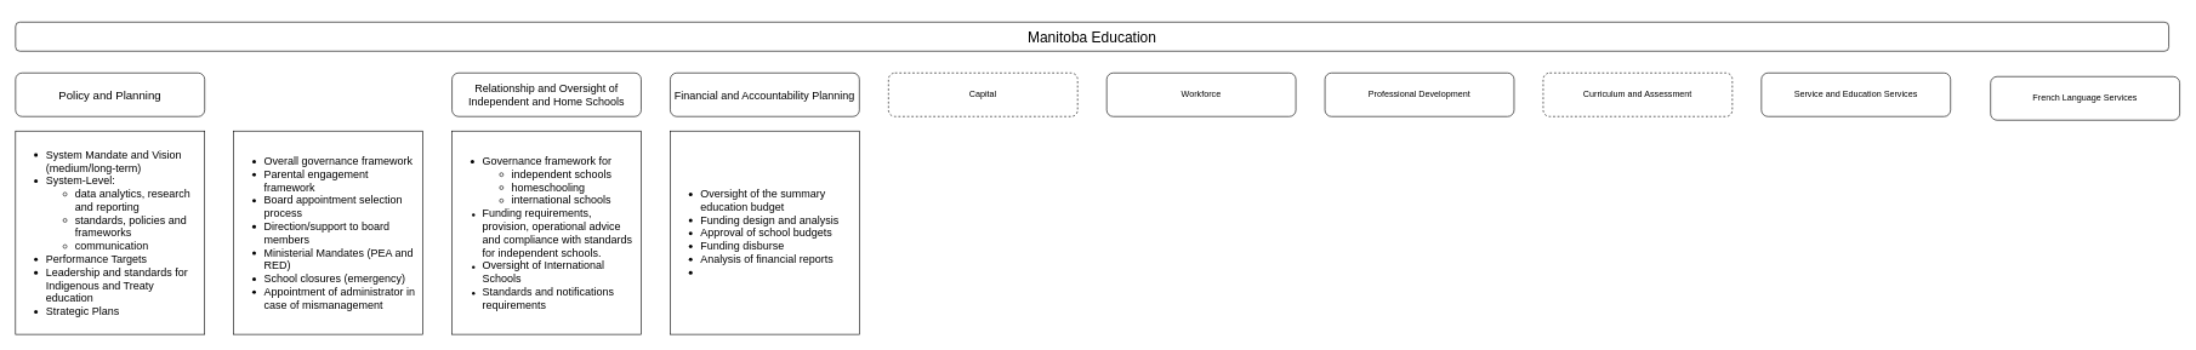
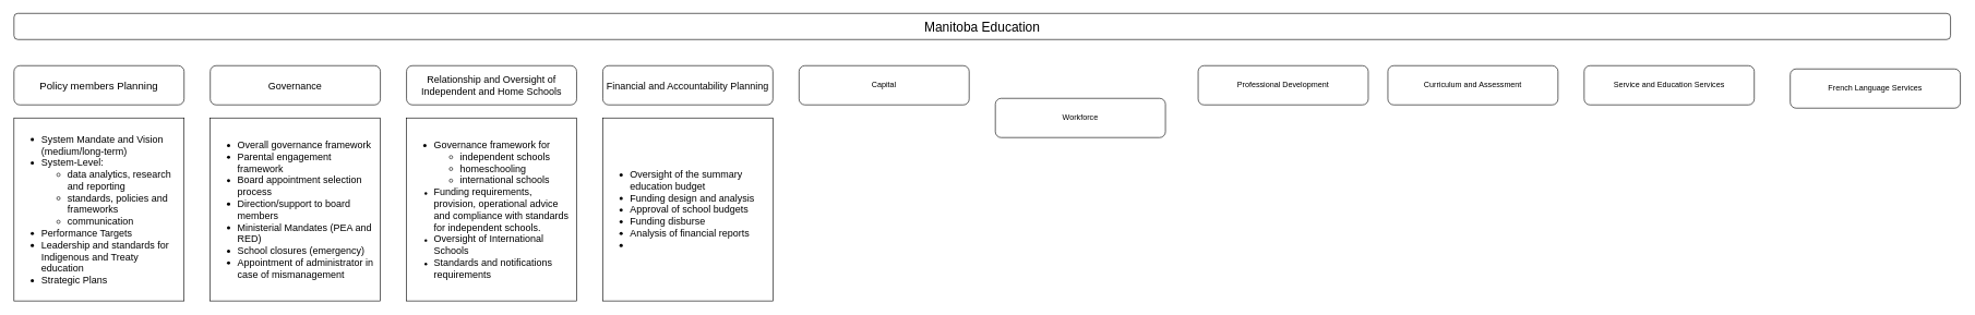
  <mxCell id="0" />
  <mxCell id="1" parent="0" />
- <mxCell id="2" value="&lt;font style=&quot;font-size: 20px&quot;&gt;Manitoba Education&lt;/font&gt;" style="rounded=1;whiteSpace=wrap;html=1;" vertex="1" parent="1"><mxGeometry x="20" y="30" width="2960" height="40" as="geometry" /></mxCell>
- <mxCell id="3" value="&lt;font style=&quot;font-size: 16px&quot;&gt;Policy and Planning&lt;/font&gt;" style="rounded=1;whiteSpace=wrap;html=1;" vertex="1" parent="1"><mxGeometry x="20" y="100" width="260" height="60" as="geometry" /></mxCell>
+ <mxCell id="2" value="&lt;font style=&quot;font-size: 20px&quot;&gt;Manitoba Education&lt;/font&gt;" style="rounded=1;whiteSpace=wrap;html=1;" vertex="1" parent="1"><mxGeometry x="20" y="20" width="2960" height="40" as="geometry" /></mxCell>
+ <mxCell id="3" value="&lt;font style=&quot;font-size: 16px&quot;&gt;Policy members Planning&lt;/font&gt;" style="rounded=1;whiteSpace=wrap;html=1;" vertex="1" parent="1"><mxGeometry x="20" y="100" width="260" height="60" as="geometry" /></mxCell>
+ <mxCell id="4" value="&lt;font style=&quot;font-size: 15px&quot;&gt;Governance&lt;/font&gt;" style="rounded=1;whiteSpace=wrap;html=1;" vertex="1" parent="1"><mxGeometry x="320" y="100" width="260" height="60" as="geometry" /></mxCell>
  <mxCell id="5" value="&lt;span style=&quot;font-size: 15px&quot;&gt;Relationship and Oversight of Independent and Home Schools&lt;/span&gt;" style="rounded=1;whiteSpace=wrap;html=1;" vertex="1" parent="1"><mxGeometry x="620" y="100" width="260" height="60" as="geometry" /></mxCell>
  <mxCell id="6" value="&lt;font style=&quot;font-size: 15px&quot;&gt;Financial and Accountability Planning&lt;/font&gt;" style="rounded=1;whiteSpace=wrap;html=1;" vertex="1" parent="1"><mxGeometry x="920" y="100" width="260" height="60" as="geometry" /></mxCell>
- <mxCell id="7" value="Capital" style="rounded=1;whiteSpace=wrap;html=1;dashed=1;" vertex="1" parent="1"><mxGeometry x="1220" y="100" width="260" height="60" as="geometry" /></mxCell>
- <mxCell id="8" value="Workforce" style="rounded=1;whiteSpace=wrap;html=1;" vertex="1" parent="1"><mxGeometry x="1520" y="100" width="260" height="60" as="geometry" /></mxCell>
- <mxCell id="9" value="Professional Development" style="rounded=1;whiteSpace=wrap;html=1;" vertex="1" parent="1"><mxGeometry x="1820" y="100" width="260" height="60" as="geometry" /></mxCell>
- <mxCell id="10" value="Curriculum and Assessment" style="rounded=1;whiteSpace=wrap;html=1;dashed=1;" vertex="1" parent="1"><mxGeometry x="2120" y="100" width="260" height="60" as="geometry" /></mxCell>
+ <mxCell id="7" value="Capital" style="rounded=1;whiteSpace=wrap;html=1;" vertex="1" parent="1"><mxGeometry x="1220" y="100" width="260" height="60" as="geometry" /></mxCell>
+ <mxCell id="8" value="Workforce" style="rounded=1;whiteSpace=wrap;html=1;" vertex="1" parent="1"><mxGeometry x="1520" y="150" width="260" height="60" as="geometry" /></mxCell>
+ <mxCell id="9" value="Professional Development" style="rounded=1;whiteSpace=wrap;html=1;" vertex="1" parent="1"><mxGeometry x="1830" y="100" width="260" height="60" as="geometry" /></mxCell>
+ <mxCell id="10" value="Curriculum and Assessment" style="rounded=1;whiteSpace=wrap;html=1;" vertex="1" parent="1"><mxGeometry x="2120" y="100" width="260" height="60" as="geometry" /></mxCell>
  <mxCell id="11" value="Service and Education Services" style="rounded=1;whiteSpace=wrap;html=1;" vertex="1" parent="1"><mxGeometry x="2420" y="100" width="260" height="60" as="geometry" /></mxCell>
  <mxCell id="12" value="French Language Services" style="rounded=1;whiteSpace=wrap;html=1;" vertex="1" parent="1"><mxGeometry x="2735" y="105" width="260" height="60" as="geometry" /></mxCell>
  <mxCell id="13" value="&lt;ul style=&quot;font-size: 15px&quot;&gt;&lt;li&gt;System Mandate and Vision (medium/long-term)&lt;/li&gt;&lt;li&gt;System-Level:&lt;/li&gt;&lt;ul&gt;&lt;li&gt;data analytics, research and reporting&lt;/li&gt;&lt;li&gt;standards, policies and frameworks&lt;/li&gt;&lt;li&gt;communication&lt;/li&gt;&lt;/ul&gt;&lt;li&gt;Performance Targets&lt;/li&gt;&lt;li&gt;Leadership and standards for Indigenous and Treaty education&lt;/li&gt;&lt;li&gt;Strategic Plans&lt;/li&gt;&lt;/ul&gt;" style="rounded=0;whiteSpace=wrap;html=1;align=left;perimeterSpacing=0;spacingRight=3;" vertex="1" parent="1"><mxGeometry x="20" y="180" width="260" height="280" as="geometry" /></mxCell>
  <mxCell id="14" value="&lt;ul style=&quot;font-size: 15px&quot;&gt;&lt;li&gt;Overall governance framework&lt;/li&gt;&lt;li&gt;Parental engagement framework&lt;/li&gt;&lt;li&gt;Board appointment selection process&lt;/li&gt;&lt;li&gt;Direction/support to board members&lt;/li&gt;&lt;li&gt;Ministerial Mandates (PEA and RED)&lt;/li&gt;&lt;li&gt;School closures (emergency)&lt;/li&gt;&lt;li&gt;Appointment of administrator in case of mismanagement&lt;/li&gt;&lt;/ul&gt;" style="rounded=0;whiteSpace=wrap;html=1;align=left;spacingRight=4;" vertex="1" parent="1"><mxGeometry x="320" y="180" width="260" height="280" as="geometry" /></mxCell>
  <mxCell id="15" value="&lt;ul&gt;&lt;li style=&quot;font-size: 15px&quot;&gt;Governance framework for&amp;nbsp;&lt;/li&gt;&lt;ul style=&quot;font-size: 15px&quot;&gt;&lt;li&gt;independent schools&lt;/li&gt;&lt;li&gt;homeschooling&lt;/li&gt;&lt;li&gt;international schools&lt;/li&gt;&lt;/ul&gt;&lt;li&gt;&lt;span style=&quot;font-size: 15px&quot;&gt;Funding requirements, provision, operational advice and compliance with standards for independent schools.&lt;/span&gt;&lt;/li&gt;&lt;li&gt;&lt;span style=&quot;font-size: 15px&quot;&gt;Oversight of International Schools&lt;/span&gt;&lt;/li&gt;&lt;li&gt;&lt;span style=&quot;font-size: 15px&quot;&gt;Standards and notifications requirements&lt;/span&gt;&lt;/li&gt;&lt;/ul&gt;" style="rounded=0;whiteSpace=wrap;html=1;align=left;perimeterSpacing=0;spacingRight=3;" vertex="1" parent="1"><mxGeometry x="620" y="180" width="260" height="280" as="geometry" /></mxCell>
  <mxCell id="16" value="&lt;ul style=&quot;font-size: 15px&quot;&gt;&lt;li&gt;Oversight of the summary education budget&lt;/li&gt;&lt;li&gt;Funding design and analysis&lt;/li&gt;&lt;li&gt;Approval of school budgets&lt;/li&gt;&lt;li&gt;Funding disburse&lt;/li&gt;&lt;li&gt;Analysis of financial reports&lt;/li&gt;&lt;li&gt;&lt;br&gt;&lt;/li&gt;&lt;/ul&gt;" style="rounded=0;whiteSpace=wrap;html=1;align=left;perimeterSpacing=0;spacingRight=3;" vertex="1" parent="1"><mxGeometry x="920" y="180" width="260" height="280" as="geometry" /></mxCell>
